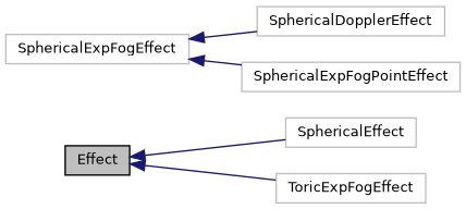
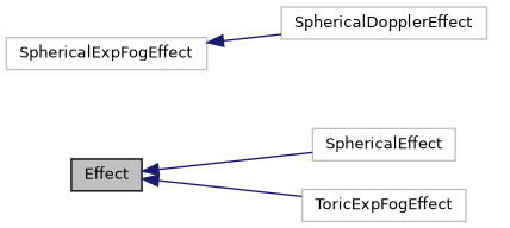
  digraph {
    rankdir=LR
    node [color=grey75 fillcolor=white fontname=Helvetica fontsize=10 shape=record style=filled]
    edge [color=midnightblue dir=back fontname=Helvetica fontsize=10 labelfontname=Helvetica labelfontsize=10 style=solid]
    n1 [color=black fillcolor=grey75 fontcolor=black height=0.2 label=Effect width=0.4]
    n2 [height=0.2 label=SphericalEffect width=0.4]
    n3 [height=0.2 label=ToricExpFogEffect width=0.4]
    n4 [height=0.2 label=SphericalExpFogEffect width=0.4]
    n5 [height=0.2 label=SphericalDopplerEffect width=0.4]
-   n6 [height=0.2 label=SphericalExpFogPointEffect width=0.4]
    n1 -> n2
    n1 -> n3
    n4 -> n5
-   n4 -> n6
  }
